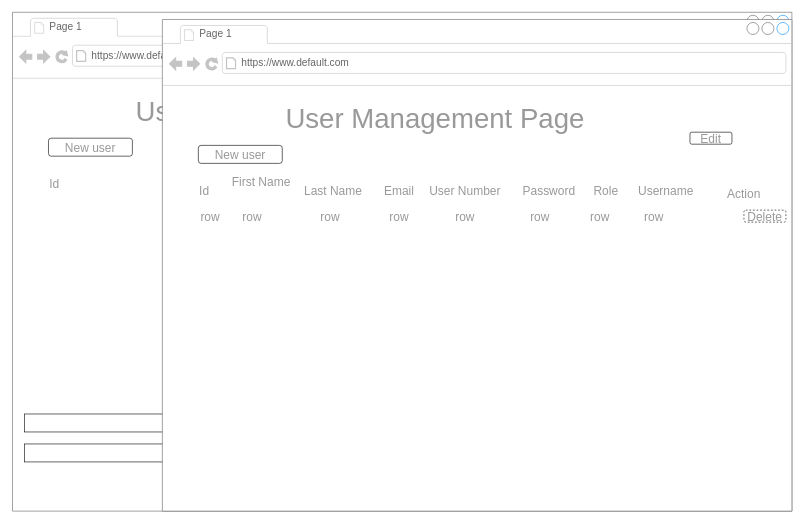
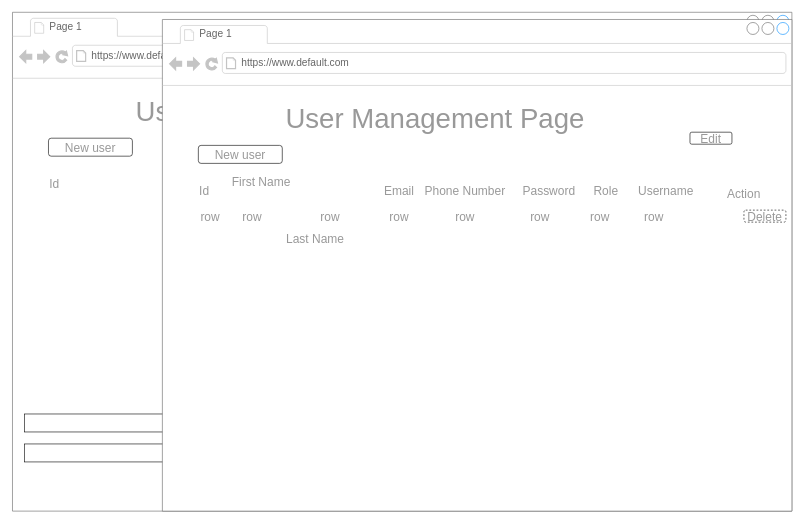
  <mxCell id="0" />
  <mxCell id="1" parent="0" />
  <mxCell id="2" value="" style="strokeWidth=1;shadow=0;dashed=0;align=center;html=1;shape=mxgraph.mockup.containers.browserWindow;rSize=0;strokeColor=#666666;mainText=,;recursiveResize=0;rounded=0;labelBackgroundColor=none;fontFamily=Verdana;fontSize=12" parent="1" vertex="1"><mxGeometry x="20" y="20" width="1300" height="832" as="geometry" /></mxCell>
  <mxCell id="3" value="Page 1" style="strokeWidth=1;shadow=0;dashed=0;align=center;html=1;shape=mxgraph.mockup.containers.anchor;fontSize=17;fontColor=#666666;align=left;" parent="2" vertex="1"><mxGeometry x="60" y="12" width="110" height="26" as="geometry" /></mxCell>
  <mxCell id="4" value="https://www.default.com" style="strokeWidth=1;shadow=0;dashed=0;align=center;html=1;shape=mxgraph.mockup.containers.anchor;rSize=0;fontSize=17;fontColor=#666666;align=left;" parent="2" vertex="1"><mxGeometry x="130" y="60" width="250" height="26" as="geometry" /></mxCell>
  <mxCell id="5" value="User Management Page" style="text;html=1;strokeColor=none;fillColor=none;align=center;verticalAlign=middle;whiteSpace=wrap;rounded=0;fontSize=46;fontColor=#999999;" vertex="1" parent="2"><mxGeometry x="160" y="140" width="590" height="50" as="geometry" /></mxCell>
  <mxCell id="6" value="" style="rounded=0;whiteSpace=wrap;html=1;fontSize=46;fontColor=#999999;" vertex="1" parent="2"><mxGeometry x="20" y="720" width="970" height="30" as="geometry" /></mxCell>
  <mxCell id="7" value="" style="rounded=0;whiteSpace=wrap;html=1;fontSize=46;fontColor=#999999;" vertex="1" parent="2"><mxGeometry x="20" y="670" width="970" height="30" as="geometry" /></mxCell>
  <mxCell id="8" value="" style="rounded=1;whiteSpace=wrap;html=1;fontSize=20;fontColor=#999999;" vertex="1" parent="2"><mxGeometry x="60" y="210" width="140" height="30" as="geometry" /></mxCell>
  <mxCell id="9" value="New user" style="text;html=1;strokeColor=none;fillColor=none;align=center;verticalAlign=middle;whiteSpace=wrap;rounded=0;fontSize=20;fontColor=#999999;" vertex="1" parent="2"><mxGeometry x="80" y="210" width="100" height="30" as="geometry" /></mxCell>
  <mxCell id="10" value="Id" style="text;html=1;strokeColor=none;fillColor=none;align=center;verticalAlign=middle;whiteSpace=wrap;rounded=0;fontSize=20;fontColor=#999999;" vertex="1" parent="2"><mxGeometry x="40" y="270" width="60" height="30" as="geometry" /></mxCell>
  <mxCell id="11" value="" style="strokeWidth=1;shadow=0;dashed=0;align=center;html=1;shape=mxgraph.mockup.containers.browserWindow;rSize=0;strokeColor=#666666;mainText=,;recursiveResize=0;rounded=0;labelBackgroundColor=none;fontFamily=Verdana;fontSize=12" vertex="1" parent="2"><mxGeometry x="250" y="12" width="1050" height="820" as="geometry" /></mxCell>
  <mxCell id="12" value="Page 1" style="strokeWidth=1;shadow=0;dashed=0;align=center;html=1;shape=mxgraph.mockup.containers.anchor;fontSize=17;fontColor=#666666;align=left;" vertex="1" parent="11"><mxGeometry x="60" y="12" width="110" height="26" as="geometry" /></mxCell>
  <mxCell id="13" value="https://www.default.com" style="strokeWidth=1;shadow=0;dashed=0;align=center;html=1;shape=mxgraph.mockup.containers.anchor;rSize=0;fontSize=17;fontColor=#666666;align=left;" vertex="1" parent="11"><mxGeometry x="130" y="60" width="250" height="26" as="geometry" /></mxCell>
  <mxCell id="14" value="User Management Page" style="text;html=1;strokeColor=none;fillColor=none;align=center;verticalAlign=middle;whiteSpace=wrap;rounded=0;fontSize=46;fontColor=#999999;" vertex="1" parent="11"><mxGeometry x="160" y="140" width="590" height="50" as="geometry" /></mxCell>
  <mxCell id="15" value="" style="rounded=1;whiteSpace=wrap;html=1;fontSize=20;fontColor=#999999;" vertex="1" parent="11"><mxGeometry x="60" y="210" width="140" height="30" as="geometry" /></mxCell>
  <mxCell id="16" value="New user" style="text;html=1;strokeColor=none;fillColor=none;align=center;verticalAlign=middle;whiteSpace=wrap;rounded=0;fontSize=20;fontColor=#999999;" vertex="1" parent="11"><mxGeometry x="80" y="210" width="100" height="30" as="geometry" /></mxCell>
  <mxCell id="17" value="Id" style="text;html=1;strokeColor=none;fillColor=none;align=center;verticalAlign=middle;whiteSpace=wrap;rounded=0;fontSize=20;fontColor=#999999;" vertex="1" parent="11"><mxGeometry x="40" y="270" width="60" height="30" as="geometry" /></mxCell>
  <mxCell id="18" value="First Name" style="text;html=1;strokeColor=none;fillColor=none;align=center;verticalAlign=middle;whiteSpace=wrap;rounded=0;fontSize=20;fontColor=#999999;" vertex="1" parent="11"><mxGeometry x="110" y="260" width="110" height="20" as="geometry" /></mxCell>
- <mxCell id="19" value="Last Name" style="text;html=1;strokeColor=none;fillColor=none;align=center;verticalAlign=middle;whiteSpace=wrap;rounded=0;fontSize=20;fontColor=#999999;" vertex="1" parent="11"><mxGeometry x="230" y="275" width="110" height="20" as="geometry" /></mxCell>
+ <mxCell id="19" value="Last Name" style="text;html=1;strokeColor=none;fillColor=none;align=center;verticalAlign=middle;whiteSpace=wrap;rounded=0;fontSize=20;fontColor=#999999;" vertex="1" parent="11"><mxGeometry x="200" y="355" width="110" height="20" as="geometry" /></mxCell>
  <mxCell id="20" value="Email" style="text;html=1;strokeColor=none;fillColor=none;align=center;verticalAlign=middle;whiteSpace=wrap;rounded=0;fontSize=20;fontColor=#999999;" vertex="1" parent="11"><mxGeometry x="340" y="275" width="110" height="20" as="geometry" /></mxCell>
- <mxCell id="21" value="User Number" style="text;html=1;strokeColor=none;fillColor=none;align=center;verticalAlign=middle;whiteSpace=wrap;rounded=0;fontSize=20;fontColor=#999999;" vertex="1" parent="11"><mxGeometry x="435" y="272.5" width="140" height="25" as="geometry" /></mxCell>
+ <mxCell id="21" value="Phone Number" style="text;html=1;strokeColor=none;fillColor=none;align=center;verticalAlign=middle;whiteSpace=wrap;rounded=0;fontSize=20;fontColor=#999999;" vertex="1" parent="11"><mxGeometry x="435" y="272.5" width="140" height="25" as="geometry" /></mxCell>
  <mxCell id="22" value="Password" style="text;html=1;strokeColor=none;fillColor=none;align=center;verticalAlign=middle;whiteSpace=wrap;rounded=0;fontSize=20;fontColor=#999999;" vertex="1" parent="11"><mxGeometry x="575" y="272.5" width="140" height="25" as="geometry" /></mxCell>
  <mxCell id="23" value="Role" style="text;html=1;strokeColor=none;fillColor=none;align=center;verticalAlign=middle;whiteSpace=wrap;rounded=0;fontSize=20;fontColor=#999999;" vertex="1" parent="11"><mxGeometry x="670" y="272.5" width="140" height="25" as="geometry" /></mxCell>
  <mxCell id="24" value="Action" style="text;html=1;strokeColor=none;fillColor=none;align=center;verticalAlign=middle;whiteSpace=wrap;rounded=0;fontSize=20;fontColor=#999999;" vertex="1" parent="11"><mxGeometry x="925" y="275" width="90" height="30" as="geometry" /></mxCell>
  <mxCell id="25" value="Delete" style="rounded=1;whiteSpace=wrap;html=1;fontSize=20;fontColor=#999999;dashed=1;" vertex="1" parent="11"><mxGeometry x="970" y="318" width="70" height="20" as="geometry" /></mxCell>
  <mxCell id="26" value="Edit" style="rounded=1;whiteSpace=wrap;html=1;fontSize=20;fontColor=#999999;" vertex="1" parent="11"><mxGeometry x="880" y="188" width="70" height="20" as="geometry" /></mxCell>
  <mxCell id="27" value="row" style="text;html=1;strokeColor=none;fillColor=none;align=center;verticalAlign=middle;whiteSpace=wrap;rounded=0;fontSize=20;fontColor=#999999;" vertex="1" parent="11"><mxGeometry x="50" y="313" width="60" height="30" as="geometry" /></mxCell>
  <mxCell id="28" value="row" style="text;html=1;strokeColor=none;fillColor=none;align=center;verticalAlign=middle;whiteSpace=wrap;rounded=0;fontSize=20;fontColor=#999999;" vertex="1" parent="11"><mxGeometry x="120" y="313" width="60" height="30" as="geometry" /></mxCell>
  <mxCell id="29" value="row" style="text;html=1;strokeColor=none;fillColor=none;align=center;verticalAlign=middle;whiteSpace=wrap;rounded=0;fontSize=20;fontColor=#999999;" vertex="1" parent="11"><mxGeometry x="250" y="313" width="60" height="30" as="geometry" /></mxCell>
  <mxCell id="30" value="row" style="text;html=1;strokeColor=none;fillColor=none;align=center;verticalAlign=middle;whiteSpace=wrap;rounded=0;fontSize=20;fontColor=#999999;" vertex="1" parent="11"><mxGeometry x="365" y="313" width="60" height="30" as="geometry" /></mxCell>
  <mxCell id="31" value="row" style="text;html=1;strokeColor=none;fillColor=none;align=center;verticalAlign=middle;whiteSpace=wrap;rounded=0;fontSize=20;fontColor=#999999;" vertex="1" parent="11"><mxGeometry x="475" y="313" width="60" height="30" as="geometry" /></mxCell>
  <mxCell id="32" value="row" style="text;html=1;strokeColor=none;fillColor=none;align=center;verticalAlign=middle;whiteSpace=wrap;rounded=0;fontSize=20;fontColor=#999999;" vertex="1" parent="11"><mxGeometry x="600" y="313" width="60" height="30" as="geometry" /></mxCell>
  <mxCell id="33" value="row" style="text;html=1;strokeColor=none;fillColor=none;align=center;verticalAlign=middle;whiteSpace=wrap;rounded=0;fontSize=20;fontColor=#999999;" vertex="1" parent="11"><mxGeometry x="700" y="313" width="60" height="30" as="geometry" /></mxCell>
  <mxCell id="34" value="Username" style="text;html=1;strokeColor=none;fillColor=none;align=center;verticalAlign=middle;whiteSpace=wrap;rounded=0;fontSize=20;fontColor=#999999;" vertex="1" parent="11"><mxGeometry x="770" y="272.5" width="140" height="25" as="geometry" /></mxCell>
  <mxCell id="35" value="row" style="text;html=1;strokeColor=none;fillColor=none;align=center;verticalAlign=middle;whiteSpace=wrap;rounded=0;fontSize=20;fontColor=#999999;" vertex="1" parent="11"><mxGeometry x="790" y="313" width="60" height="30" as="geometry" /></mxCell>
